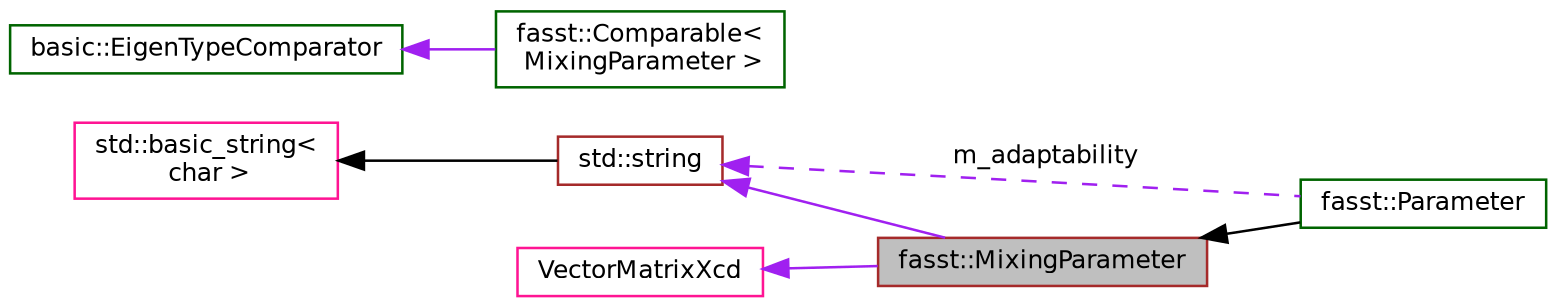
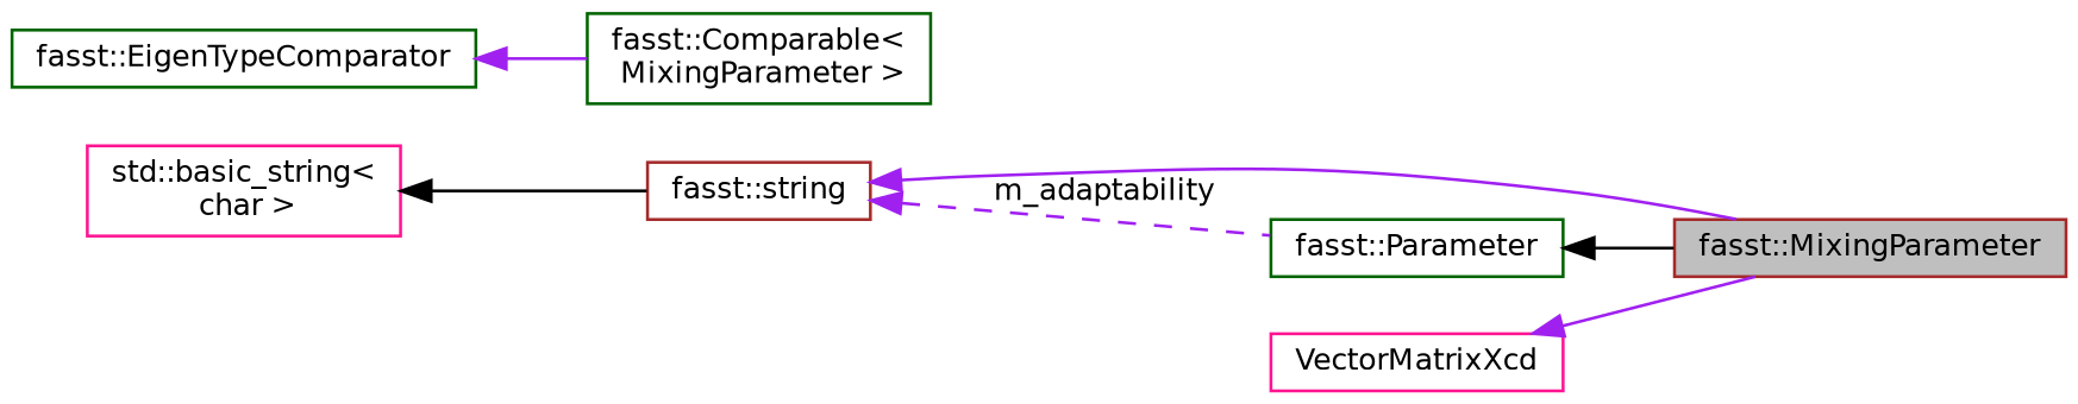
  digraph {
    rankdir=LR
    node [color=darkgreen fillcolor=white fontname=Helvetica fontsize=10 shape=record style=filled]
    edge [color=purple dir=back fontname=Helvetica fontsize=10 labelfontname=Helvetica labelfontsize=10 style=solid]
    n1 [color=brown fillcolor=grey75 fontcolor=black height=0.2 label="fasst::MixingParameter" width=0.4]
    n2 [height=0.2 label="fasst::Parameter" width=0.4]
-   n3 [color=brown height=0.2 label="std::string" width=0.4]
+   n3 [color=brown height=0.2 label="fasst::string" width=0.4]
    n4 [color=deeppink height=0.2 label="std::basic_string\<\l char \>" width=0.4]
    n5 [color=deeppink height=0.2 label=VectorMatrixXcd width=0.4]
    n6 [height=0.2 label="fasst::Comparable\<\l MixingParameter \>" width=0.4]
-   n7 [height=0.2 label="basic::EigenTypeComparator" width=0.4]
-   n1 -> n2 [color=black]
+   n7 [height=0.2 label="fasst::EigenTypeComparator" width=0.4]
+   n2 -> n1 [color=black]
    n3 -> n1
    n3 -> n2 [label=" m_adaptability" style=dashed]
    n4 -> n3 [color=black]
    n5 -> n1
    n7 -> n6
  }
